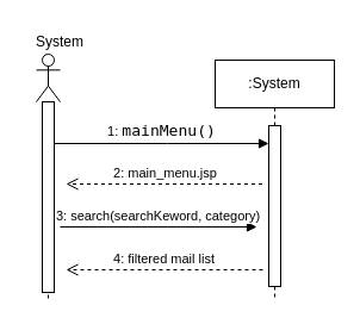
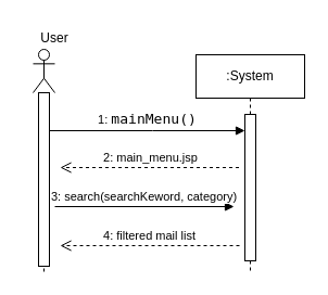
  <mxCell id="0" />
  <mxCell id="1" parent="0" />
  <mxCell id="2" value="4: filtered mail list" style="html=1;verticalAlign=bottom;endArrow=open;dashed=1;endSize=8;curved=0;rounded=0;" parent="1" edge="1"><mxGeometry x="0.004" relative="1" as="geometry"><mxPoint x="220" y="226" as="sourcePoint" /><mxPoint x="55" y="226" as="targetPoint" /><mxPoint as="offset" /></mxGeometry></mxCell>
  <mxCell id="3" value="3: search(searchKeword, category)" style="html=1;verticalAlign=bottom;endArrow=block;curved=0;rounded=0;" parent="1" edge="1"><mxGeometry x="-0.001" width="80" relative="1" as="geometry"><mxPoint x="50" y="190" as="sourcePoint" /><mxPoint x="215" y="190" as="targetPoint" /><mxPoint as="offset" /></mxGeometry></mxCell>
  <mxCell id="4" value="" style="shape=umlLifeline;perimeter=lifelinePerimeter;whiteSpace=wrap;html=1;container=1;dropTarget=0;collapsible=0;recursiveResize=0;outlineConnect=0;portConstraint=eastwest;newEdgeStyle={&quot;curved&quot;:0,&quot;rounded&quot;:0};participant=umlActor;" parent="1" vertex="1"><mxGeometry x="30" y="45" width="20" height="205" as="geometry" /></mxCell>
  <mxCell id="5" value="" style="html=1;points=[[0,0,0,0,5],[0,1,0,0,-5],[1,0,0,0,5],[1,1,0,0,-5]];perimeter=orthogonalPerimeter;outlineConnect=0;targetShapes=umlLifeline;portConstraint=eastwest;newEdgeStyle={&quot;curved&quot;:0,&quot;rounded&quot;:0};" parent="4" vertex="1"><mxGeometry x="5" y="40" width="10" height="160" as="geometry" /></mxCell>
- <mxCell id="6" value="System" style="text;html=1;align=center;verticalAlign=middle;whiteSpace=wrap;rounded=0;" parent="1" vertex="1"><mxGeometry x="20" y="20" width="60" height="30" as="geometry" /></mxCell>
+ <mxCell id="6" value="User" style="text;html=1;align=center;verticalAlign=middle;whiteSpace=wrap;rounded=0;" parent="1" vertex="1"><mxGeometry x="20" y="20" width="60" height="30" as="geometry" /></mxCell>
  <mxCell id="7" value="&lt;span style=&quot;background-color: rgb(255, 255, 255);&quot;&gt;1:&amp;nbsp;&lt;span style=&quot;font-family: &amp;quot;JetBrains Mono&amp;quot;, monospace; font-size: 9.8pt;&quot;&gt;mainMenu()&lt;/span&gt;&lt;/span&gt;" style="html=1;verticalAlign=bottom;endArrow=block;curved=0;rounded=0;" parent="1" source="5" target="10" edge="1"><mxGeometry width="80" relative="1" as="geometry"><mxPoint x="60" y="110" as="sourcePoint" /><mxPoint x="160" y="110" as="targetPoint" /><Array as="points"><mxPoint x="140" y="120" /></Array><mxPoint as="offset" /></mxGeometry></mxCell>
  <mxCell id="8" value="2: main_menu.jsp" style="html=1;verticalAlign=bottom;endArrow=open;dashed=1;endSize=8;curved=0;rounded=0;" parent="1" edge="1"><mxGeometry x="0.002" relative="1" as="geometry"><mxPoint x="219.5" y="154" as="sourcePoint" /><mxPoint x="55" y="154" as="targetPoint" /><mxPoint as="offset" /></mxGeometry></mxCell>
  <mxCell id="9" value=":System" style="shape=umlLifeline;perimeter=lifelinePerimeter;whiteSpace=wrap;html=1;container=1;dropTarget=0;collapsible=0;recursiveResize=0;outlineConnect=0;portConstraint=eastwest;newEdgeStyle={&quot;edgeStyle&quot;:&quot;elbowEdgeStyle&quot;,&quot;elbow&quot;:&quot;vertical&quot;,&quot;curved&quot;:0,&quot;rounded&quot;:0};" parent="1" vertex="1"><mxGeometry x="180" y="50" width="100" height="200" as="geometry" /></mxCell>
  <mxCell id="10" value="" style="html=1;points=[[0,0,0,0,5],[0,1,0,0,-5],[1,0,0,0,5],[1,1,0,0,-5]];perimeter=orthogonalPerimeter;outlineConnect=0;targetShapes=umlLifeline;portConstraint=eastwest;newEdgeStyle={&quot;curved&quot;:0,&quot;rounded&quot;:0};" parent="9" vertex="1"><mxGeometry x="45" y="55" width="10" height="135" as="geometry" /></mxCell>
